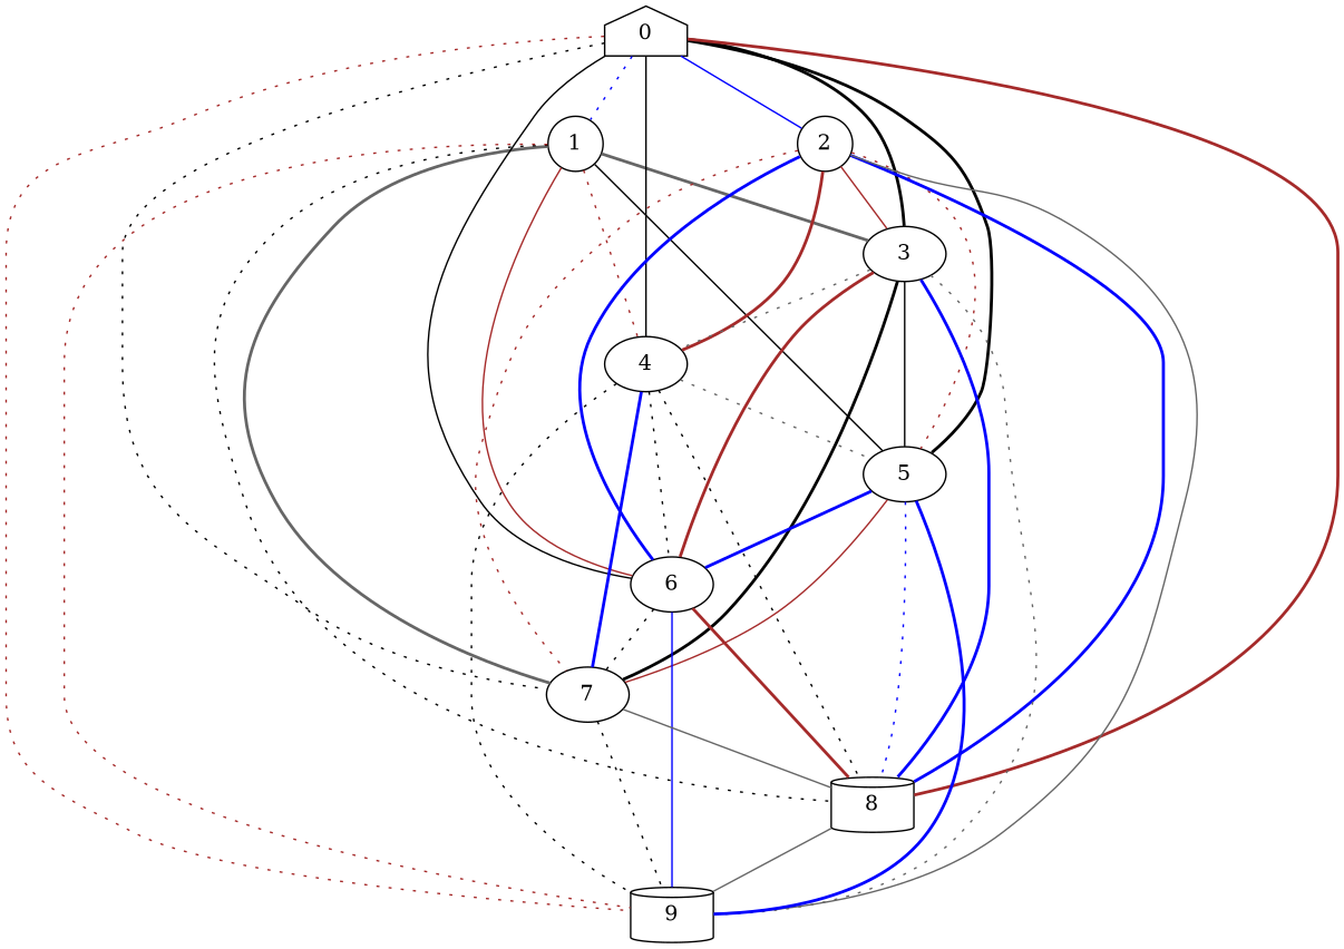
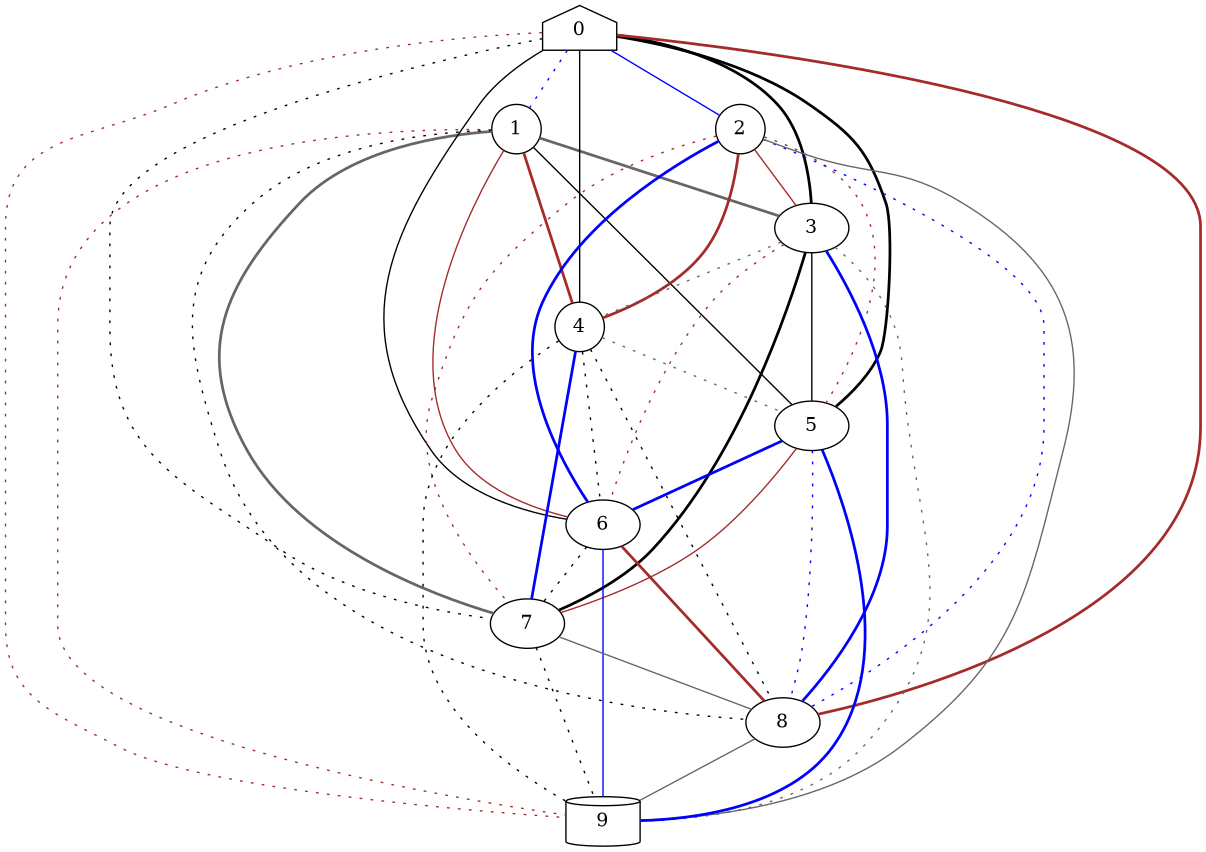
  strict graph {
    node [shape=ellipse]
    edge [color=black style=dotted]
    1 [shape=circle]
    0 [shape=house]
    2 [shape=circle]
    3
-   4
+   4 [shape=circle]
    5
    6
    7
-   8 [shape=cylinder]
+   8
    9 [shape=cylinder]
    1 -- 3 [color=gray40 style=bold weight=5.51]
-   1 -- 4 [color=brown weight=4.48]
+   1 -- 4 [color=brown style=bold weight=4.48]
    1 -- 5 [style=solid weight=6.02]
    1 -- 6 [color=brown style=solid weight=3.24]
    1 -- 7 [color=gray40 style=bold weight=6.75]
    1 -- 8 [weight=5.99]
    1 -- 9 [color=brown weight=3.35]
    0 -- 1 [color=blue weight=3.6]
    0 -- 2 [color=blue style=solid weight=4.0]
    0 -- 3 [style=bold weight=5.59]
    0 -- 4 [style=solid weight=4.5]
    0 -- 5 [style=bold weight=4.39]
    0 -- 6 [style=solid weight=6.47]
    0 -- 7 [weight=4.04]
    0 -- 8 [color=brown style=bold weight=6.82]
    0 -- 9 [color=brown weight=4.95]
    2 -- 3 [color=brown style=solid weight=3.08]
    2 -- 4 [color=brown style=bold weight=3.22]
    2 -- 5 [color=brown weight=5.57]
    2 -- 6 [color=blue style=bold weight=3.73]
    2 -- 7 [color=brown weight=6.54]
-   2 -- 8 [color=blue style=bold weight=4.53]
+   2 -- 8 [color=blue weight=4.53]
    2 -- 9 [color=gray40 style=solid weight=4.91]
    3 -- 4 [color=gray40 weight=6.13]
    3 -- 5 [style=solid weight=5.45]
-   3 -- 6 [color=brown style=bold weight=4.18]
+   3 -- 6 [color=brown weight=4.18]
    3 -- 7 [style=bold weight=4.45]
    3 -- 8 [color=blue style=bold weight=5.1]
    3 -- 9 [color=gray40 weight=5.08]
    4 -- 5 [color=gray40 weight=4.09]
    4 -- 6 [weight=3.92]
    4 -- 7 [color=blue style=bold weight=5.22]
    4 -- 8 [weight=3.94]
    4 -- 9 [weight=6.41]
    5 -- 6 [color=blue style=bold weight=5.77]
    5 -- 7 [color=brown style=solid weight=5.4]
    5 -- 8 [color=blue weight=4.15]
    5 -- 9 [color=blue style=bold weight=5.06]
    6 -- 7 [weight=6.96]
    6 -- 8 [color=brown style=bold weight=6.36]
    6 -- 9 [color=blue style=solid weight=5.65]
    7 -- 8 [color=gray40 style=solid weight=4.42]
    7 -- 9 [weight=6.31]
    8 -- 9 [color=gray40 style=solid weight=3.46]
  }
